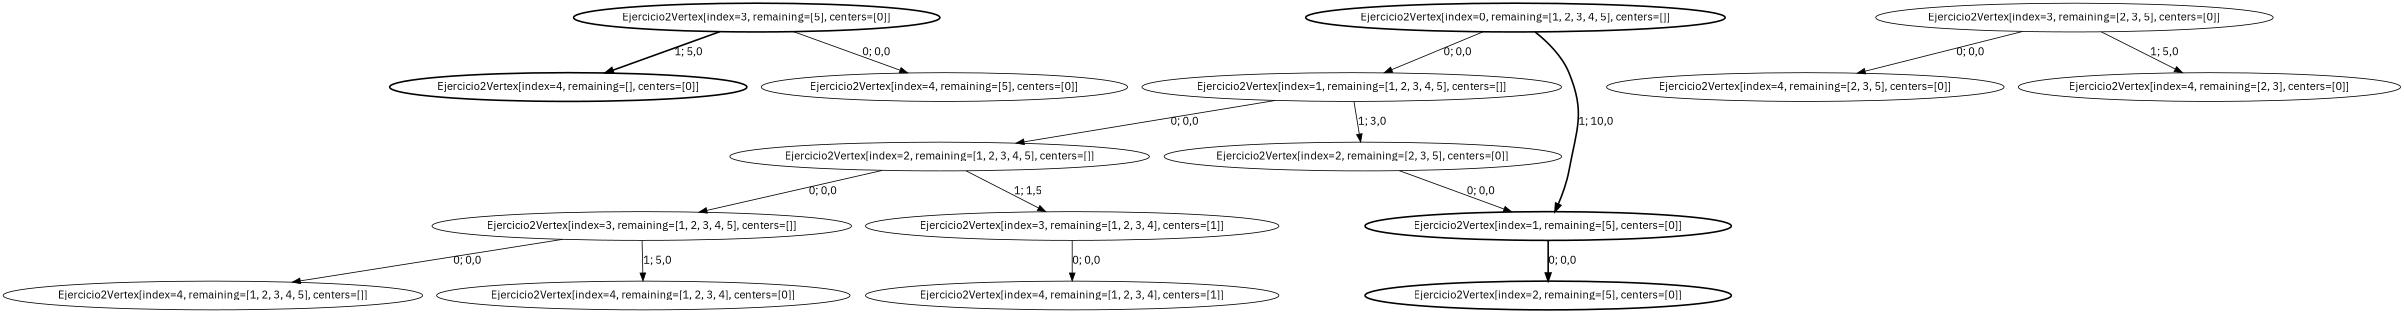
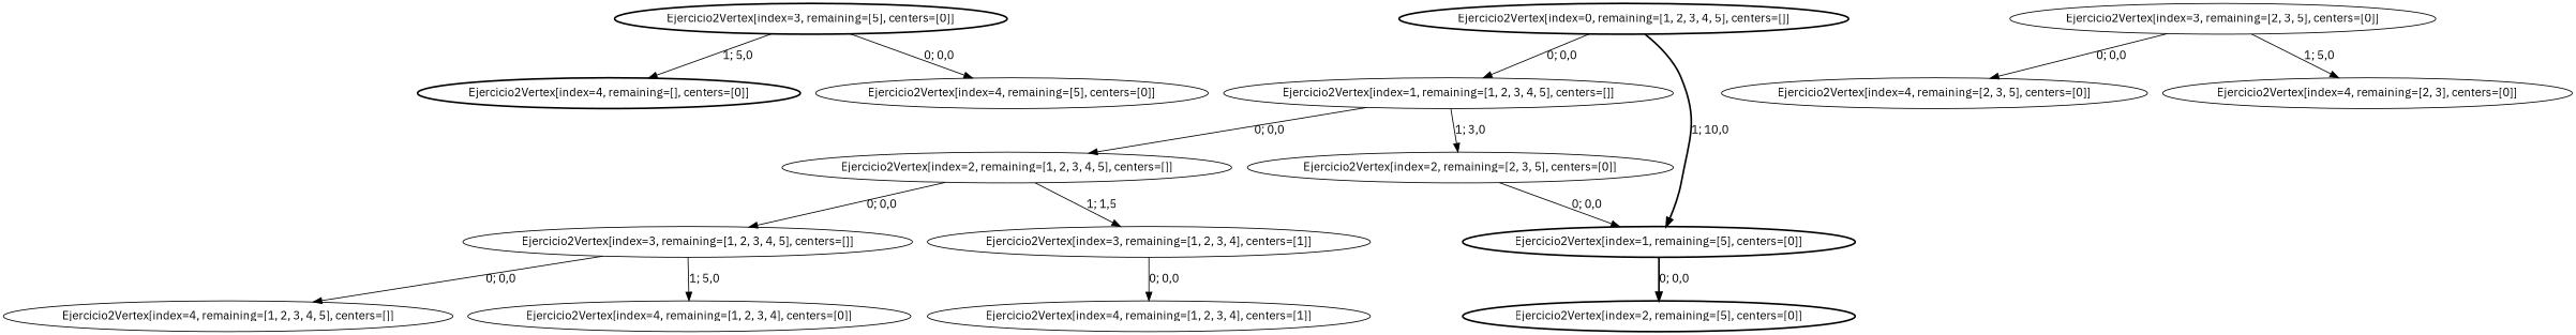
  strict digraph {
    fontname="IBM Plex Sans"
    node [fontname="IBM Plex Sans" style=solid]
    edge [fontname="IBM Plex Sans" style=solid]
    n1 [label="Ejercicio2Vertex[index=4, remaining=[], centers=[0]]" style=bold]
    n2 [label="Ejercicio2Vertex[index=0, remaining=[1, 2, 3, 4, 5], centers=[]]" style=bold]
    n3 [label="Ejercicio2Vertex[index=1, remaining=[1, 2, 3, 4, 5], centers=[]]"]
    n4 [label="Ejercicio2Vertex[index=1, remaining=[5], centers=[0]]" style=bold]
    n5 [label="Ejercicio2Vertex[index=2, remaining=[1, 2, 3, 4, 5], centers=[]]"]
    n6 [label="Ejercicio2Vertex[index=2, remaining=[2, 3, 5], centers=[0]]"]
    n7 [label="Ejercicio2Vertex[index=2, remaining=[5], centers=[0]]" style=bold]
    n8 [label="Ejercicio2Vertex[index=3, remaining=[1, 2, 3, 4, 5], centers=[]]"]
    n9 [label="Ejercicio2Vertex[index=3, remaining=[1, 2, 3, 4], centers=[1]]"]
    n10 [label="Ejercicio2Vertex[index=4, remaining=[1, 2, 3, 4, 5], centers=[]]"]
    n11 [label="Ejercicio2Vertex[index=4, remaining=[1, 2, 3, 4], centers=[0]]"]
    n12 [label="Ejercicio2Vertex[index=4, remaining=[1, 2, 3, 4], centers=[1]]"]
    n13 [label="Ejercicio2Vertex[index=3, remaining=[2, 3, 5], centers=[0]]"]
    n14 [label="Ejercicio2Vertex[index=4, remaining=[2, 3, 5], centers=[0]]"]
    n15 [label="Ejercicio2Vertex[index=4, remaining=[2, 3], centers=[0]]"]
    n16 [label="Ejercicio2Vertex[index=3, remaining=[5], centers=[0]]" style=bold]
    n17 [label="Ejercicio2Vertex[index=4, remaining=[5], centers=[0]]"]
    n2 -> n3 [label="0; 0,0"]
    n2 -> n4 [label="1; 10,0" style=bold]
    n3 -> n5 [label="0; 0,0"]
    n3 -> n6 [label="1; 3,0"]
    n4 -> n7 [label="0; 0,0" style=bold]
    n5 -> n8 [label="0; 0,0"]
    n5 -> n9 [label="1; 1,5"]
    n6 -> n4 [label="0; 0,0"]
    n8 -> n10 [label="0; 0,0"]
    n8 -> n11 [label="1; 5,0"]
    n9 -> n12 [label="0; 0,0"]
    n13 -> n14 [label="0; 0,0"]
    n13 -> n15 [label="1; 5,0"]
-   n16 -> n1 [label="1; 5,0" style=bold]
+   n16 -> n1 [label="1; 5,0"]
    n16 -> n17 [label="0; 0,0"]
  }
